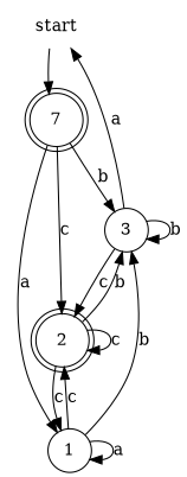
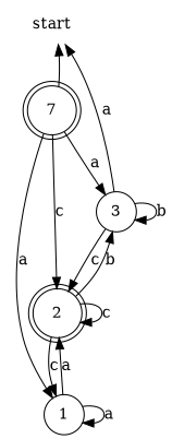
  digraph {
    rankdir=TB
    node [shape=doublecircle]
    start [shape=none]
    n2 [label=7]
    2
    1 [shape=circle]
    3 [shape=circle]
-   start -> n2
+   n2 -> start
    n2 -> 2 [label=c]
    n2 -> 1 [label=a]
-   n2 -> 3 [label=b]
+   n2 -> 3 [label=a]
    2 -> 2 [label=c]
    2 -> 1 [label=c]
    2 -> 3 [label=b]
-   1 -> 2 [label=c]
+   1 -> 2 [label=a]
    1 -> 1 [label=a]
-   1 -> 3 [label=b]
    3 -> start [label=a]
    3 -> 2 [label=c]
    3 -> 3 [label=b]
  }
